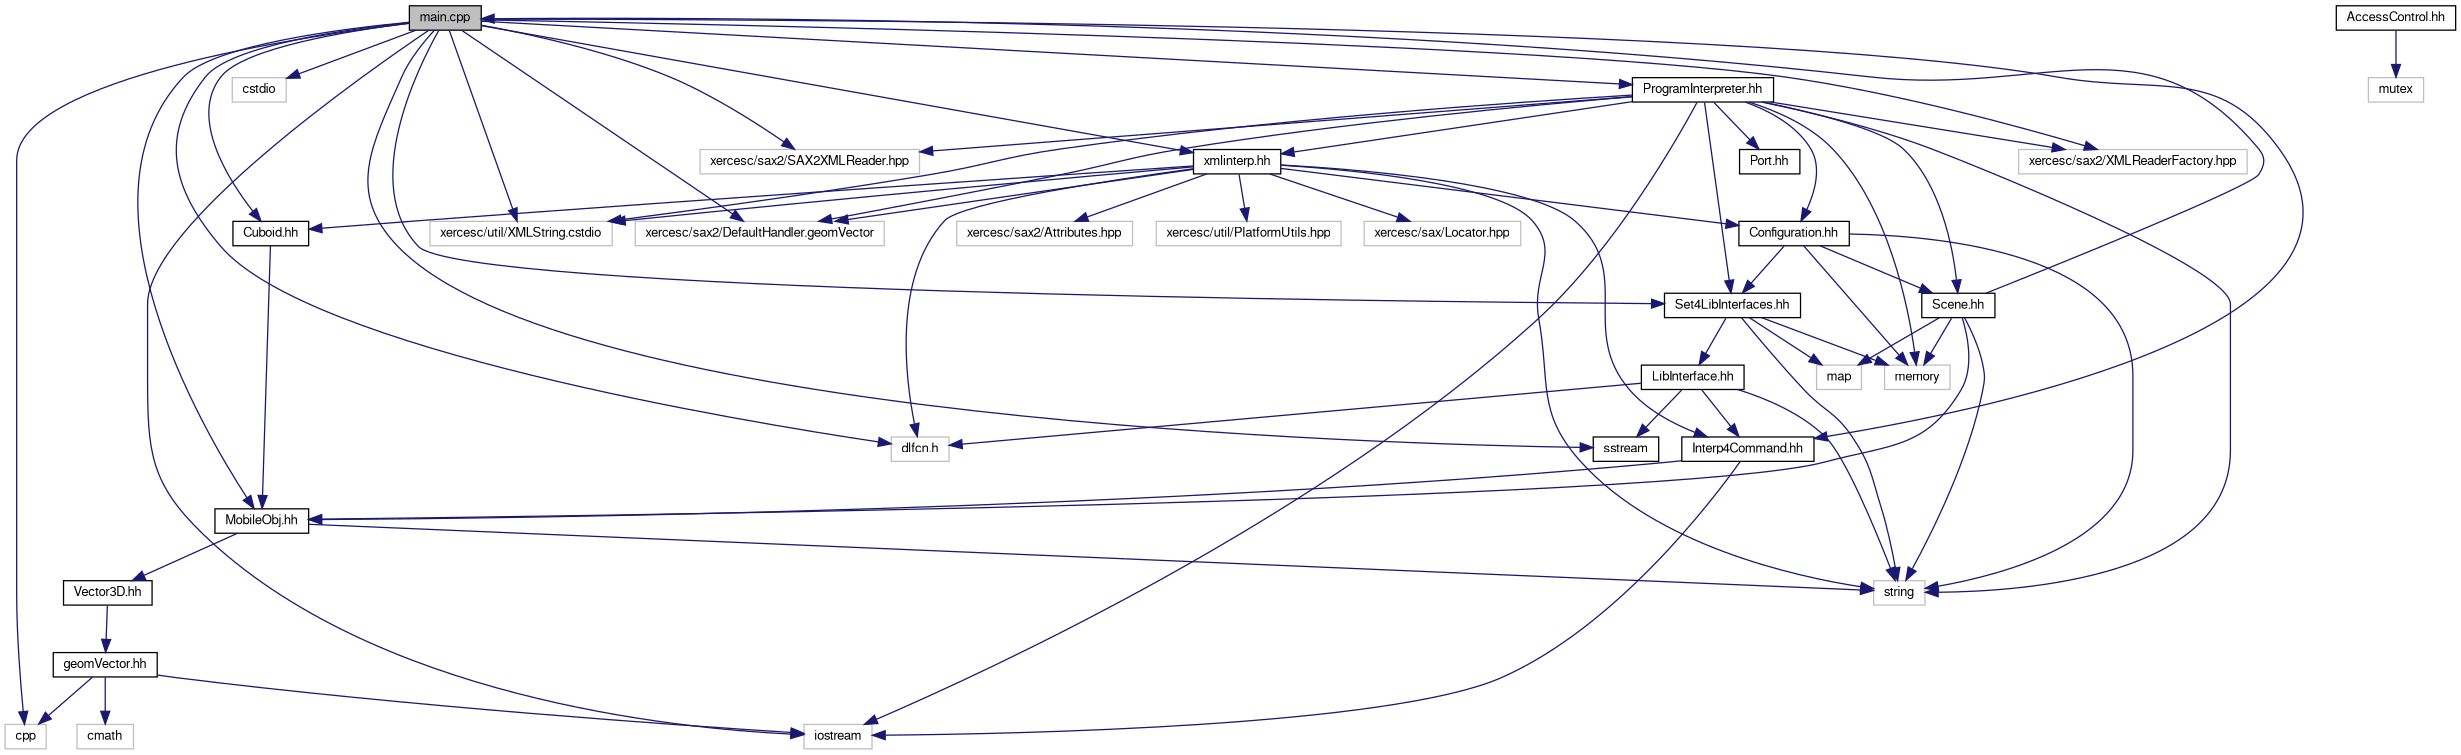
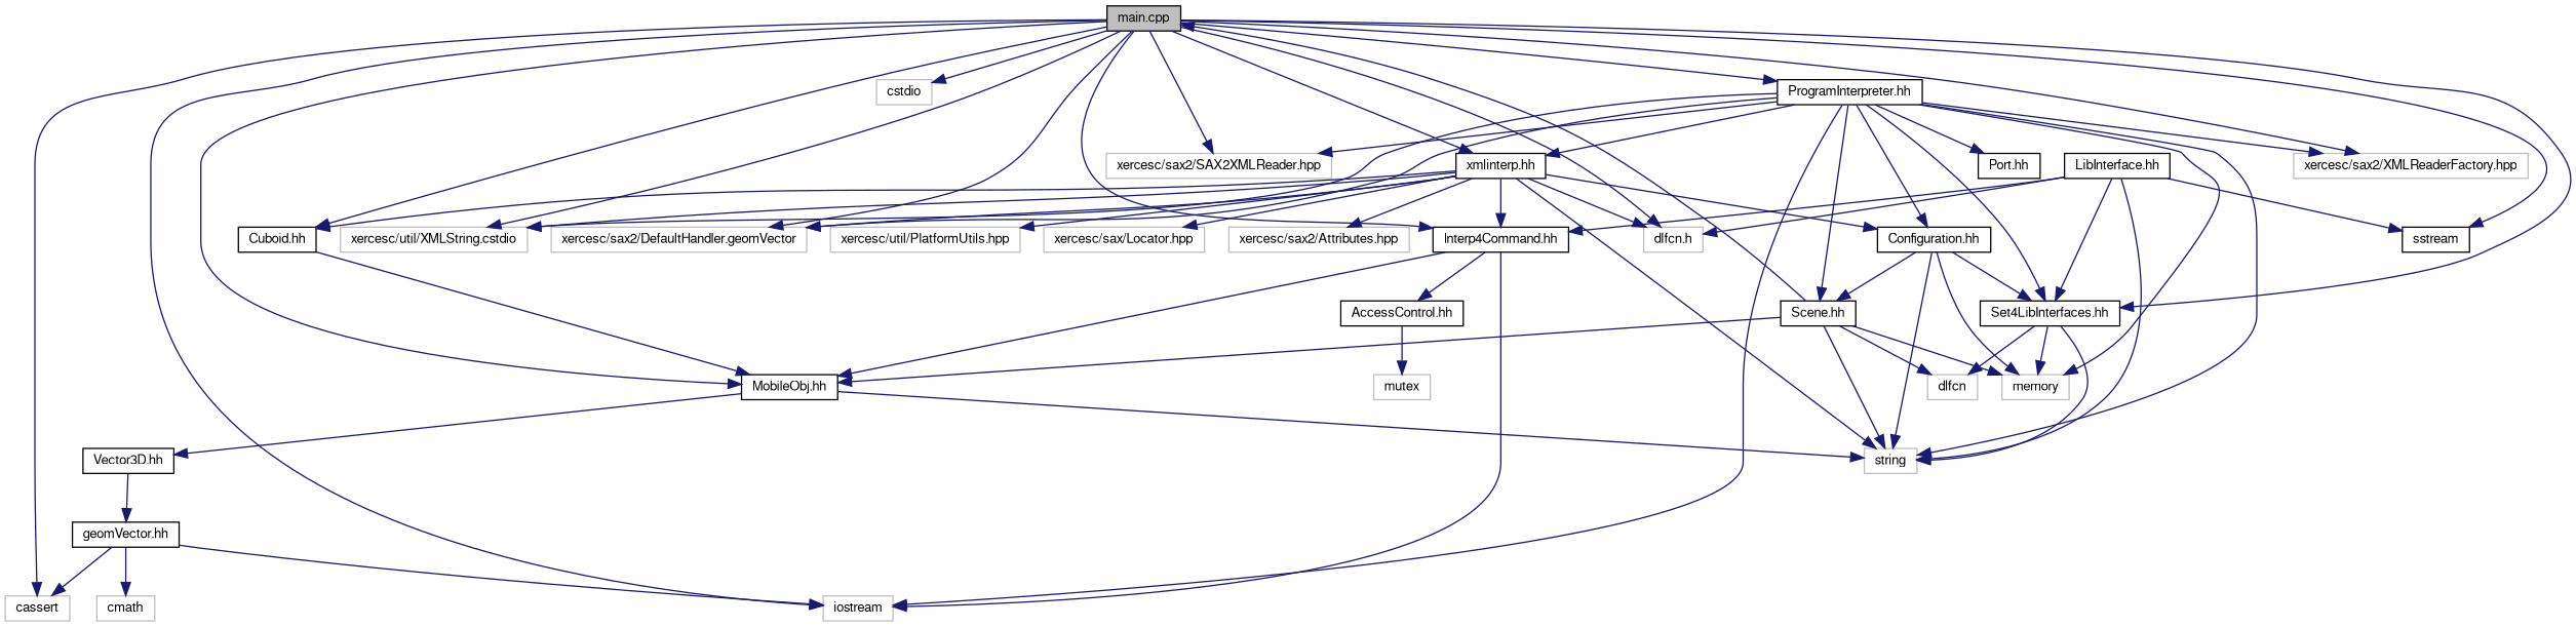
  digraph {
    node [color=grey75 fillcolor=white fontname=FreeSans fontsize=10 shape=record style=filled]
    edge [color=midnightblue fontname=FreeSans fontsize=10 labelfontname=FreeSans labelfontsize=10 style=solid]
    n1 [color=black fillcolor=grey75 fontcolor=black height=0.2 label="main.cpp" width=0.4]
    n2 [height=0.2 label=iostream width=0.4]
    n3 [height=0.2 label="dlfcn.h" width=0.4]
-   n4 [height=0.2 label=cpp width=0.4]
+   n4 [height=0.2 label=cassert width=0.4]
    n5 [color=black height=0.2 label=sstream width=0.4]
    n6 [height=0.2 label=cstdio width=0.4]
    n7 [color=black height=0.2 label="Interp4Command.hh" width=0.4]
    n8 [color=black height=0.2 label="MobileObj.hh" width=0.4]
    n9 [color=black height=0.2 label="Set4LibInterfaces.hh" width=0.4]
    n10 [color=black height=0.2 label="Cuboid.hh" width=0.4]
    n11 [color=black height=0.2 label="xmlinterp.hh" width=0.4]
    n12 [height=0.2 label="xercesc/util/XMLString.cstdio" width=0.4]
    n13 [height=0.2 label="xercesc/sax2/DefaultHandler.geomVector" width=0.4]
    n14 [color=black height=0.2 label="ProgramInterpreter.hh" width=0.4]
    n15 [height=0.2 label="xercesc/sax2/SAX2XMLReader.hpp" width=0.4]
    n16 [height=0.2 label="xercesc/sax2/XMLReaderFactory.hpp" width=0.4]
    n17 [color=black height=0.2 label="AccessControl.hh" width=0.4]
    n18 [height=0.2 label=string width=0.4]
    n19 [color=black height=0.2 label="Vector3D.hh" width=0.4]
    n20 [color=black height=0.2 label="LibInterface.hh" width=0.4]
-   n21 [height=0.2 label=map width=0.4]
+   n21 [height=0.2 label=dlfcn width=0.4]
    n22 [height=0.2 label=memory width=0.4]
    n23 [color=black height=0.2 label="Scene.hh" width=0.4]
    n24 [height=0.2 label="xercesc/util/PlatformUtils.hpp" width=0.4]
    n25 [height=0.2 label="xercesc/sax/Locator.hpp" width=0.4]
    n26 [height=0.2 label="xercesc/sax2/Attributes.hpp" width=0.4]
    n27 [color=black height=0.2 label="Configuration.hh" width=0.4]
    n28 [color=black height=0.2 label="Port.hh" width=0.4]
    n29 [height=0.2 label=mutex width=0.4]
    n30 [color=black height=0.2 label="geomVector.hh" width=0.4]
    n31 [height=0.2 label=cmath width=0.4]
    n1 -> n2
    n1 -> n3
    n1 -> n4
    n1 -> n5
    n1 -> n6
    n1 -> n7
    n1 -> n8
    n1 -> n9
    n1 -> n10
    n1 -> n11
    n1 -> n12
    n1 -> n13
    n1 -> n14
    n1 -> n15
    n1 -> n16
    n7 -> n2
    n7 -> n8
+   n7 -> n17
    n8 -> n18
    n8 -> n19
    n9 -> n18
-   n9 -> n20
+   n20 -> n9
    n9 -> n21
    n9 -> n22
    n10 -> n8
    n11 -> n3
    n11 -> n7
    n11 -> n10
    n11 -> n12
    n11 -> n13
    n11 -> n18
    n11 -> n24
    n11 -> n25
    n11 -> n26
    n11 -> n27
    n14 -> n2
    n14 -> n9
    n14 -> n11
    n14 -> n12
    n14 -> n13
    n14 -> n15
    n14 -> n16
    n14 -> n18
    n14 -> n22
    n14 -> n23
    n14 -> n27
    n14 -> n28
    n17 -> n29
    n19 -> n30
    n20 -> n3
    n20 -> n5
    n20 -> n7
    n20 -> n18
    n23 -> n1
    n23 -> n8
    n23 -> n18
    n23 -> n21
    n23 -> n22
    n27 -> n9
    n27 -> n18
    n27 -> n22
    n27 -> n23
    n30 -> n2
    n30 -> n4
    n30 -> n31
  }
